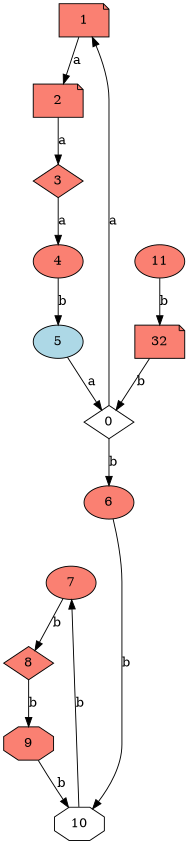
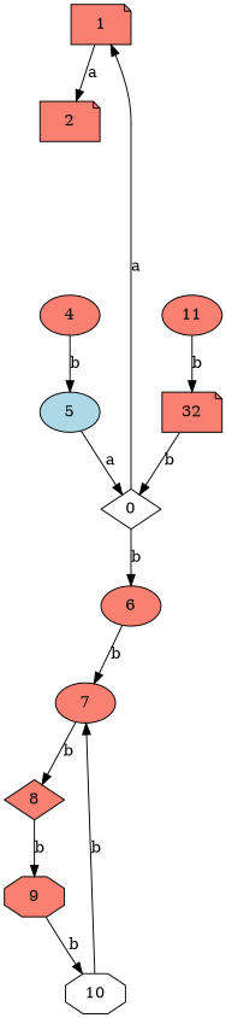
  digraph {
    node [fillcolor=salmon shape=ellipse style=filled]
    1 [shape=note]
    2 [shape=note]
-   3 [shape=diamond]
    4
    5 [fillcolor=lightblue]
    0 [fillcolor=white shape=diamond]
    6
    7
    8 [shape=diamond]
    9 [shape=octagon]
    10 [fillcolor=white shape=octagon]
    n12 [label=32 shape=note]
    11
    1 -> 2 [label=a]
-   2 -> 3 [label=a]
-   3 -> 4 [label=a]
    4 -> 5 [label=b]
    5 -> 0 [label=a]
    0 -> 1 [label=a]
    0 -> 6 [label=b]
-   6 -> 10 [label=b]
+   6 -> 7 [label=b]
    7 -> 8 [label=b]
    8 -> 9 [label=b]
    9 -> 10 [label=b]
    10 -> 7 [label=b]
    n12 -> 0 [label=b]
    11 -> n12 [label=b]
  }
